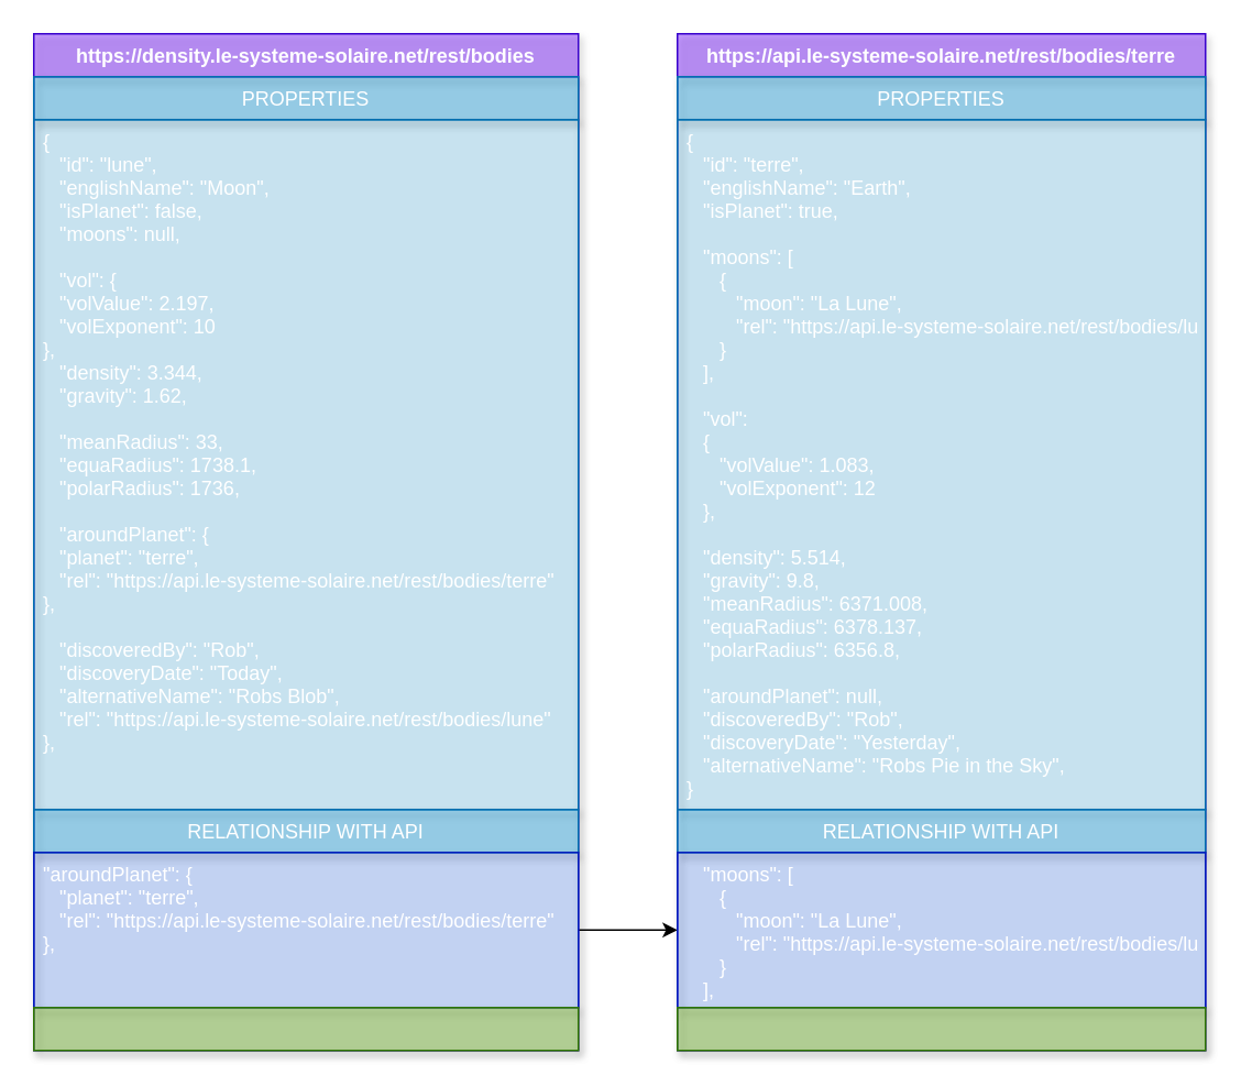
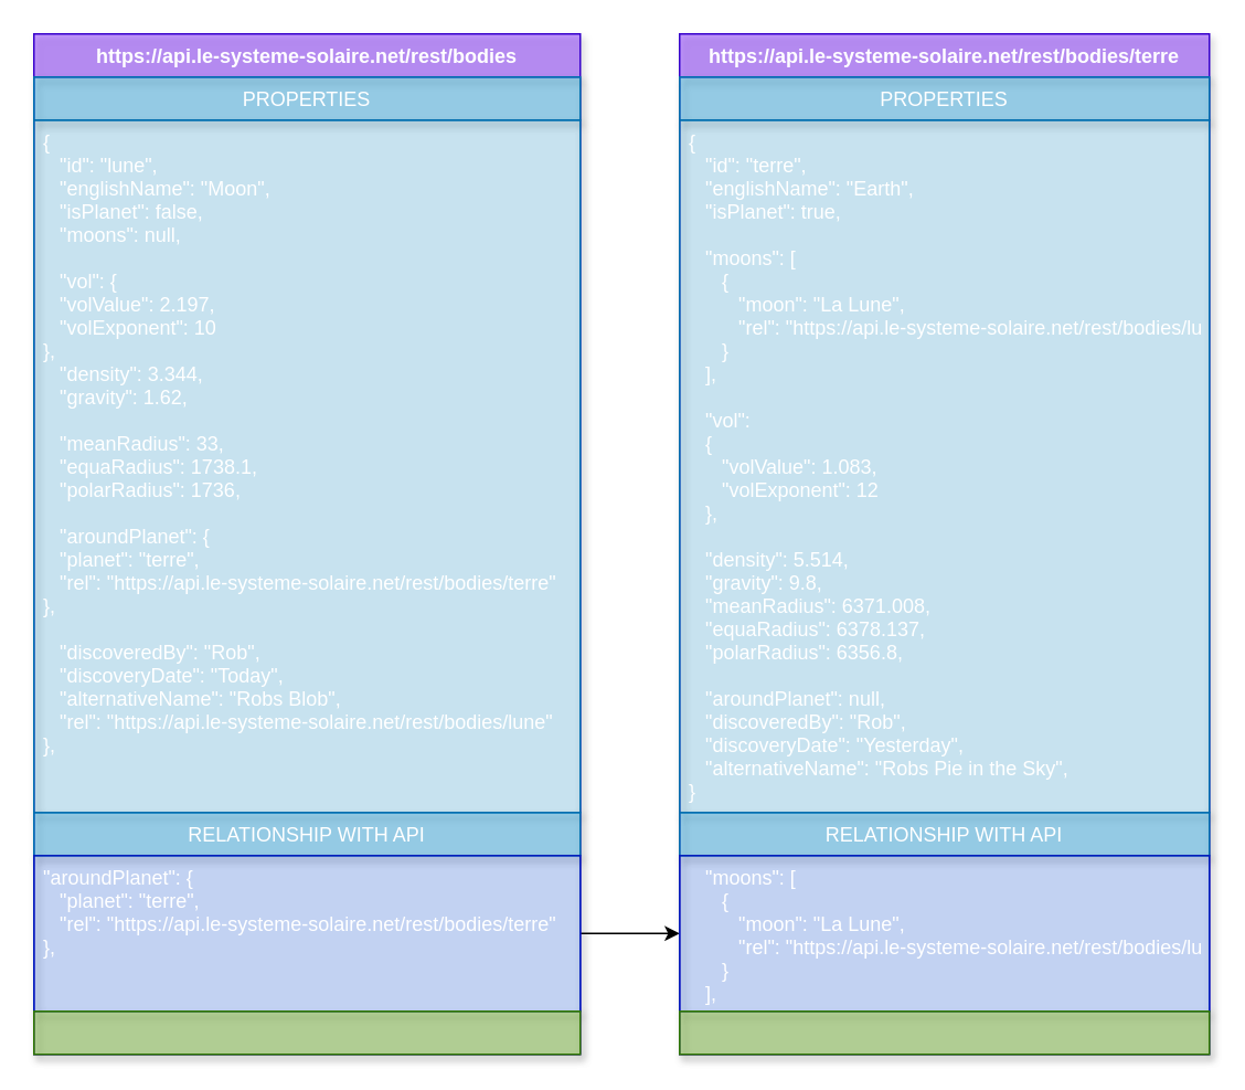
  <mxCell id="0" />
  <mxCell id="1" parent="0" />
  <mxCell id="2" value="" style="edgeStyle=orthogonalEdgeStyle;rounded=0;orthogonalLoop=1;jettySize=auto;html=1;" edge="1" parent="1" source="7" target="13"><mxGeometry relative="1" as="geometry" /></mxCell>
- <mxCell id="3" value="https://density.le-systeme-solaire.net/rest/bodies" style="swimlane;fontStyle=1;align=center;verticalAlign=top;childLayout=stackLayout;horizontal=1;startSize=26;horizontalStack=0;resizeParent=1;resizeParentMax=0;resizeLast=0;collapsible=1;marginBottom=0;shadow=1;strokeOpacity=100;fillColor=#6a00ff;strokeColor=#3700CC;fontColor=#ffffff;fillOpacity=40;" vertex="1" parent="1"><mxGeometry x="20" y="20" width="330" height="616" as="geometry" /></mxCell>
+ <mxCell id="3" value="https://api.le-systeme-solaire.net/rest/bodies" style="swimlane;fontStyle=1;align=center;verticalAlign=top;childLayout=stackLayout;horizontal=1;startSize=26;horizontalStack=0;resizeParent=1;resizeParentMax=0;resizeLast=0;collapsible=1;marginBottom=0;shadow=1;strokeOpacity=100;fillColor=#6a00ff;strokeColor=#3700CC;fontColor=#ffffff;fillOpacity=40;" vertex="1" parent="1"><mxGeometry x="20" y="20" width="330" height="616" as="geometry" /></mxCell>
  <mxCell id="4" value="PROPERTIES" style="text;align=center;verticalAlign=top;spacingLeft=4;spacingRight=4;overflow=hidden;rotatable=0;points=[[0,0.5],[1,0.5]];portConstraint=eastwest;shadow=1;strokeOpacity=100;fillColor=#1ba1e2;strokeColor=#006EAF;fontColor=#ffffff;fillOpacity=40;" vertex="1" parent="3"><mxGeometry y="26" width="330" height="26" as="geometry" /></mxCell>
  <mxCell id="5" value="{&#10;   &quot;id&quot;: &quot;lune&quot;,&#10;   &quot;englishName&quot;: &quot;Moon&quot;,&#10;   &quot;isPlanet&quot;: false,&#10;   &quot;moons&quot;: null,&#10;&#10;   &quot;vol&quot;: {&#10;   &quot;volValue&quot;: 2.197,&#10;   &quot;volExponent&quot;: 10&#10;},&#10;   &quot;density&quot;: 3.344,&#10;   &quot;gravity&quot;: 1.62,&#10;&#10;   &quot;meanRadius&quot;: 33,&#10;   &quot;equaRadius&quot;: 1738.1,&#10;   &quot;polarRadius&quot;: 1736,&#10;&#10;   &quot;aroundPlanet&quot;: {&#10;   &quot;planet&quot;: &quot;terre&quot;,&#10;   &quot;rel&quot;: &quot;https://api.le-systeme-solaire.net/rest/bodies/terre&quot;&#10;},&#10;&#10;   &quot;discoveredBy&quot;: &quot;Rob&quot;,&#10;   &quot;discoveryDate&quot;: &quot;Today&quot;,&#10;   &quot;alternativeName&quot;: &quot;Robs Blob&quot;,&#10;   &quot;rel&quot;: &quot;https://api.le-systeme-solaire.net/rest/bodies/lune&quot;&#10;}," style="text;align=left;verticalAlign=top;spacingLeft=4;spacingRight=4;overflow=hidden;rotatable=0;points=[[0,0.5],[1,0.5]];portConstraint=eastwest;shadow=1;strokeOpacity=100;fillColor=#1ba1e2;strokeColor=#006EAF;fontColor=#ffffff;fillOpacity=20;fontStyle=0" vertex="1" parent="3"><mxGeometry y="52" width="330" height="418" as="geometry" /></mxCell>
  <mxCell id="6" value="RELATIONSHIP WITH API" style="text;align=center;verticalAlign=top;spacingLeft=4;spacingRight=4;overflow=hidden;rotatable=0;points=[[0,0.5],[1,0.5]];portConstraint=eastwest;shadow=1;strokeOpacity=100;fillColor=#1ba1e2;strokeColor=#006EAF;fontColor=#ffffff;fillOpacity=40;" vertex="1" parent="3"><mxGeometry y="470" width="330" height="26" as="geometry" /></mxCell>
  <mxCell id="7" value="&quot;aroundPlanet&quot;: {&#10;   &quot;planet&quot;: &quot;terre&quot;,&#10;   &quot;rel&quot;: &quot;https://api.le-systeme-solaire.net/rest/bodies/terre&quot;&#10;}," style="text;align=left;verticalAlign=top;spacingLeft=4;spacingRight=4;overflow=hidden;rotatable=0;points=[[0,0.5],[1,0.5]];portConstraint=eastwest;shadow=1;strokeOpacity=100;fillColor=#0050ef;strokeColor=#001DBC;fontColor=#ffffff;fillOpacity=20;fontStyle=0" vertex="1" parent="3"><mxGeometry y="496" width="330" height="94" as="geometry" /></mxCell>
  <mxCell id="8" value="" style="text;align=center;verticalAlign=top;spacingLeft=4;spacingRight=4;overflow=hidden;rotatable=0;points=[[0,0.5],[1,0.5]];portConstraint=eastwest;shadow=1;strokeOpacity=100;fillColor=#60a917;strokeColor=#2D7600;fontColor=#ffffff;fillOpacity=40;" vertex="1" parent="3"><mxGeometry y="590" width="330" height="26" as="geometry" /></mxCell>
  <mxCell id="9" value="https://api.le-systeme-solaire.net/rest/bodies/terre" style="swimlane;fontStyle=1;align=center;verticalAlign=top;childLayout=stackLayout;horizontal=1;startSize=26;horizontalStack=0;resizeParent=1;resizeParentMax=0;resizeLast=0;collapsible=1;marginBottom=0;shadow=1;strokeOpacity=100;fillColor=#6a00ff;strokeColor=#3700CC;fontColor=#ffffff;fillOpacity=40;" vertex="1" parent="1"><mxGeometry x="410" y="20" width="320" height="616" as="geometry" /></mxCell>
  <mxCell id="10" value="PROPERTIES" style="text;align=center;verticalAlign=top;spacingLeft=4;spacingRight=4;overflow=hidden;rotatable=0;points=[[0,0.5],[1,0.5]];portConstraint=eastwest;shadow=1;strokeOpacity=100;fillColor=#1ba1e2;strokeColor=#006EAF;fontColor=#ffffff;fillOpacity=40;" vertex="1" parent="9"><mxGeometry y="26" width="320" height="26" as="geometry" /></mxCell>
  <mxCell id="11" value="{&#10;   &quot;id&quot;: &quot;terre&quot;,&#10;   &quot;englishName&quot;: &quot;Earth&quot;,&#10;   &quot;isPlanet&quot;: true,&#10;&#10;   &quot;moons&quot;: [&#10;      {   &#10;         &quot;moon&quot;: &quot;La Lune&quot;,&#10;         &quot;rel&quot;: &quot;https://api.le-systeme-solaire.net/rest/bodies/lune&quot;&#10;      }&#10;   ],&#10;&#10;   &quot;vol&quot;:&#10;   {&#10;      &quot;volValue&quot;: 1.083,&#10;      &quot;volExponent&quot;: 12&#10;   },&#10;&#10;   &quot;density&quot;: 5.514,&#10;   &quot;gravity&quot;: 9.8,&#10;   &quot;meanRadius&quot;: 6371.008,&#10;   &quot;equaRadius&quot;: 6378.137,&#10;   &quot;polarRadius&quot;: 6356.8,&#10;&#10;   &quot;aroundPlanet&quot;: null,&#10;   &quot;discoveredBy&quot;: &quot;Rob&quot;,&#10;   &quot;discoveryDate&quot;: &quot;Yesterday&quot;,&#10;   &quot;alternativeName&quot;: &quot;Robs Pie in the Sky&quot;,&#10;}" style="text;align=left;verticalAlign=top;spacingLeft=4;spacingRight=4;overflow=hidden;rotatable=0;points=[[0,0.5],[1,0.5]];portConstraint=eastwest;shadow=1;strokeOpacity=100;fillColor=#1ba1e2;strokeColor=#006EAF;fontColor=#ffffff;fillOpacity=20;fontStyle=0" vertex="1" parent="9"><mxGeometry y="52" width="320" height="418" as="geometry" /></mxCell>
  <mxCell id="12" value="RELATIONSHIP WITH API" style="text;align=center;verticalAlign=top;spacingLeft=4;spacingRight=4;overflow=hidden;rotatable=0;points=[[0,0.5],[1,0.5]];portConstraint=eastwest;shadow=1;strokeOpacity=100;fillColor=#1ba1e2;strokeColor=#006EAF;fontColor=#ffffff;fillOpacity=40;" vertex="1" parent="9"><mxGeometry y="470" width="320" height="26" as="geometry" /></mxCell>
  <mxCell id="13" value="   &quot;moons&quot;: [&#10;      {   &#10;         &quot;moon&quot;: &quot;La Lune&quot;,&#10;         &quot;rel&quot;: &quot;https://api.le-systeme-solaire.net/rest/bodies/lune&quot;&#10;      }&#10;   ]," style="text;align=left;verticalAlign=top;spacingLeft=4;spacingRight=4;overflow=hidden;rotatable=0;points=[[0,0.5],[1,0.5]];portConstraint=eastwest;shadow=1;strokeOpacity=100;fillColor=#0050ef;strokeColor=#001DBC;fontColor=#ffffff;fillOpacity=20;fontStyle=0" vertex="1" parent="9"><mxGeometry y="496" width="320" height="94" as="geometry" /></mxCell>
  <mxCell id="14" value="" style="text;align=center;verticalAlign=top;spacingLeft=4;spacingRight=4;overflow=hidden;rotatable=0;points=[[0,0.5],[1,0.5]];portConstraint=eastwest;shadow=1;strokeOpacity=100;fillColor=#60a917;strokeColor=#2D7600;fontColor=#ffffff;fillOpacity=40;" vertex="1" parent="9"><mxGeometry y="590" width="320" height="26" as="geometry" /></mxCell>
